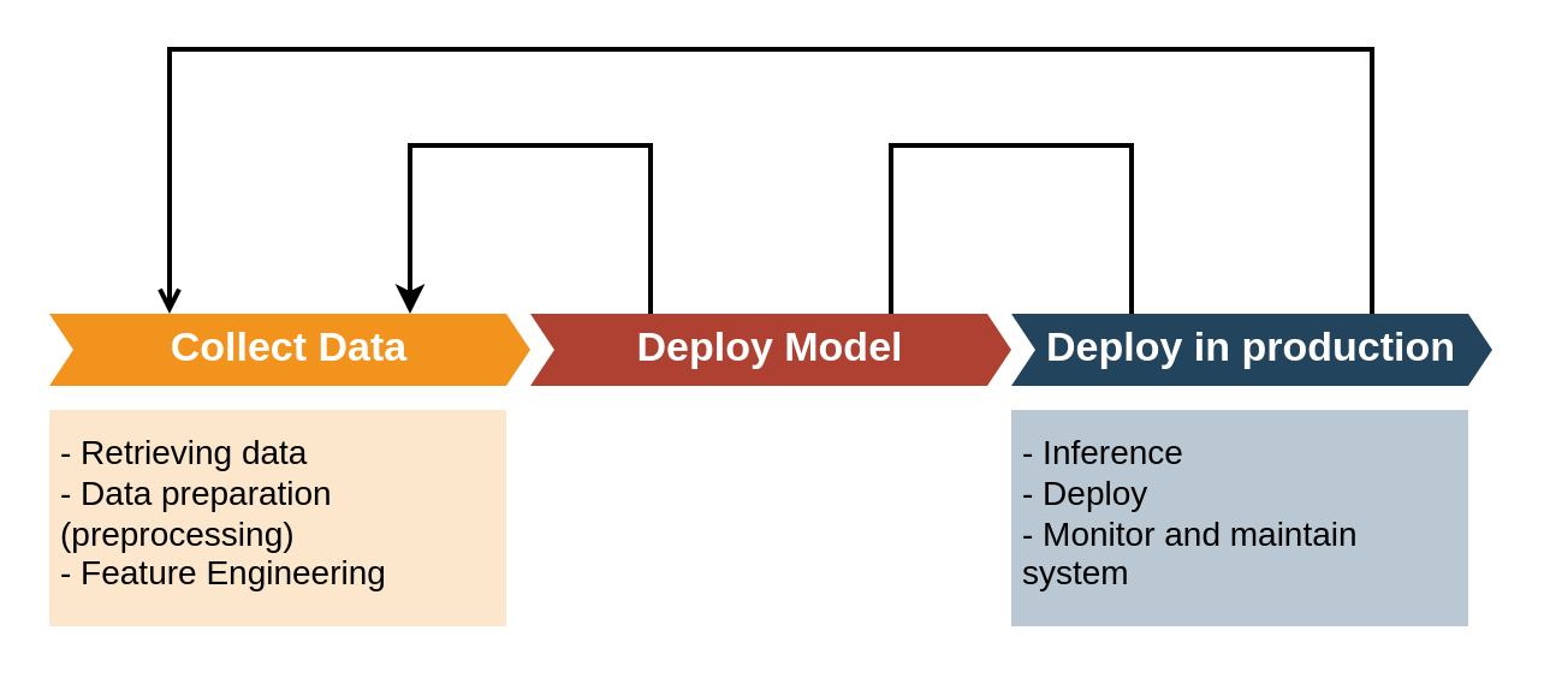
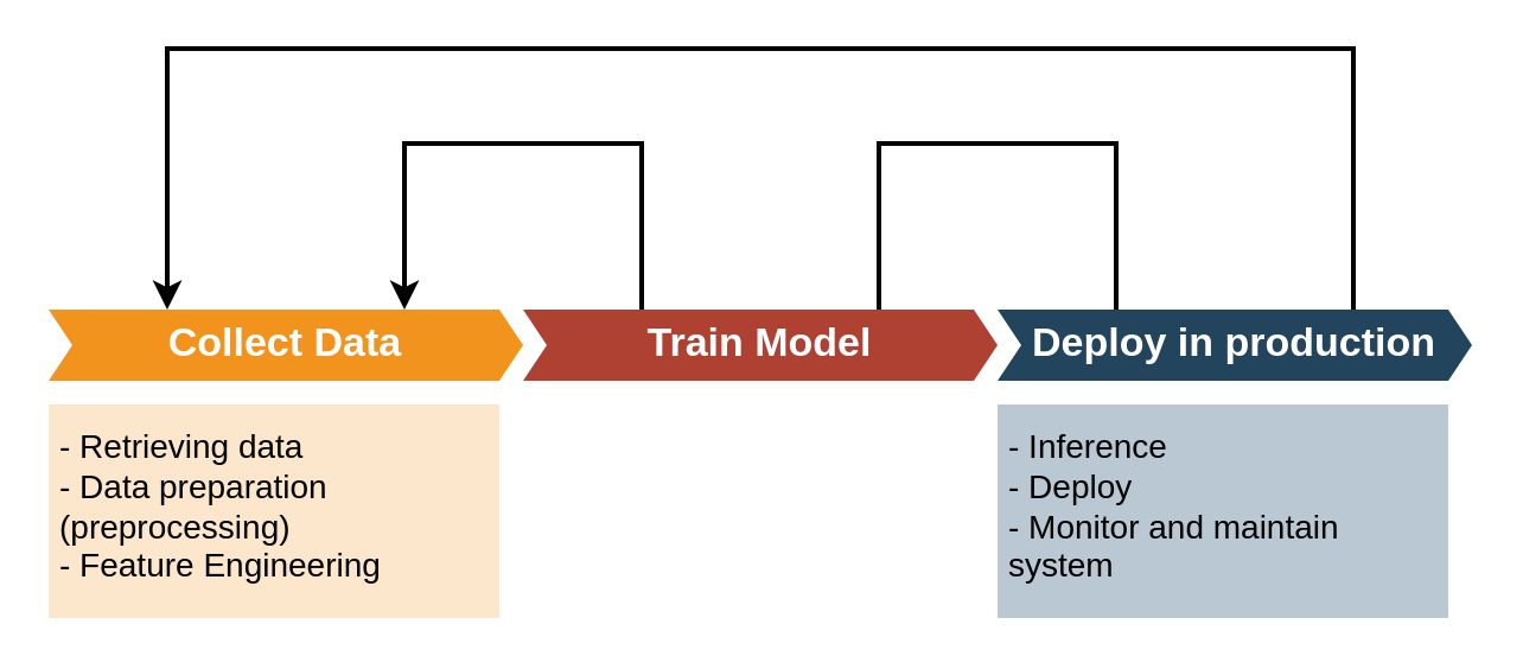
  <mxCell id="0" />
  <mxCell id="1" parent="0" />
  <mxCell id="2" value="Collect Data" style="shape=step;perimeter=stepPerimeter;whiteSpace=wrap;html=1;fixedSize=1;size=10;fillColor=#F2931E;strokeColor=none;fontSize=17;fontColor=#FFFFFF;fontStyle=1;align=center;rounded=0;" vertex="1" parent="1"><mxGeometry x="20" y="130" width="200" height="30" as="geometry" /></mxCell>
- <mxCell id="3" value="Deploy Model" style="shape=step;perimeter=stepPerimeter;whiteSpace=wrap;html=1;fixedSize=1;size=10;fillColor=#AE4132;strokeColor=none;fontSize=17;fontColor=#FFFFFF;fontStyle=1;align=center;rounded=0;" vertex="1" parent="1"><mxGeometry x="220" y="130" width="200" height="30" as="geometry" /></mxCell>
+ <mxCell id="3" value="Train Model" style="shape=step;perimeter=stepPerimeter;whiteSpace=wrap;html=1;fixedSize=1;size=10;fillColor=#AE4132;strokeColor=none;fontSize=17;fontColor=#FFFFFF;fontStyle=1;align=center;rounded=0;" vertex="1" parent="1"><mxGeometry x="220" y="130" width="200" height="30" as="geometry" /></mxCell>
  <mxCell id="4" value="Deploy in production" style="shape=step;perimeter=stepPerimeter;whiteSpace=wrap;html=1;fixedSize=1;size=10;fillColor=#23445D;strokeColor=none;fontSize=17;fontColor=#FFFFFF;fontStyle=1;align=center;rounded=0;" vertex="1" parent="1"><mxGeometry x="420" y="130" width="200" height="30" as="geometry" /></mxCell>
  <mxCell id="5" value="- Retrieving data&lt;br style=&quot;font-size: 14px;&quot;&gt;- Data preparation (preprocessing)&lt;br style=&quot;font-size: 14px;&quot;&gt;- Feature Engineering" style="shape=rect;fillColor=#FCE7CD;strokeColor=none;fontSize=14;html=1;whiteSpace=wrap;align=left;verticalAlign=top;spacing=5;rounded=0;" vertex="1" parent="1"><mxGeometry x="20" y="170" width="190" height="90" as="geometry" /></mxCell>
  <mxCell id="6" value="- Inference&lt;br style=&quot;font-size: 14px;&quot;&gt;- Deploy&lt;br style=&quot;font-size: 14px;&quot;&gt;- Monitor and maintain system" style="shape=rect;fillColor=#BAC8D3;strokeColor=none;fontSize=14;html=1;whiteSpace=wrap;align=left;verticalAlign=top;spacing=5;rounded=0;" vertex="1" parent="1"><mxGeometry x="420" y="170" width="190" height="90" as="geometry" /></mxCell>
  <mxCell id="7" value="" style="endArrow=none;html=1;rounded=0;exitX=0.25;exitY=0;exitDx=0;exitDy=0;entryX=0.75;entryY=0;entryDx=0;entryDy=0;strokeWidth=2;" edge="1" parent="1" source="4" target="3"><mxGeometry width="50" height="50" relative="1" as="geometry"><mxPoint x="550" y="90" as="sourcePoint" /><mxPoint x="600" y="40" as="targetPoint" /><Array as="points"><mxPoint x="470" y="60" /><mxPoint x="370" y="60" /></Array></mxGeometry></mxCell>
- <mxCell id="8" value="" style="endArrow=open;html=1;rounded=0;exitX=0.75;exitY=0;exitDx=0;exitDy=0;entryX=0.25;entryY=0;entryDx=0;entryDy=0;strokeWidth=2;" edge="1" parent="1" source="4" target="2"><mxGeometry width="50" height="50" relative="1" as="geometry"><mxPoint x="510" y="60" as="sourcePoint" /><mxPoint x="360" y="60" as="targetPoint" /><Array as="points"><mxPoint x="570" y="20" /><mxPoint x="70" y="20" /></Array></mxGeometry></mxCell>
+ <mxCell id="8" value="" style="endArrow=classic;html=1;rounded=0;exitX=0.75;exitY=0;exitDx=0;exitDy=0;entryX=0.25;entryY=0;entryDx=0;entryDy=0;strokeWidth=2;" edge="1" parent="1" source="4" target="2"><mxGeometry width="50" height="50" relative="1" as="geometry"><mxPoint x="510" y="60" as="sourcePoint" /><mxPoint x="360" y="60" as="targetPoint" /><Array as="points"><mxPoint x="570" y="20" /><mxPoint x="70" y="20" /></Array></mxGeometry></mxCell>
  <mxCell id="9" value="" style="endArrow=classic;html=1;rounded=0;exitX=0.25;exitY=0;exitDx=0;exitDy=0;entryX=0.75;entryY=0;entryDx=0;entryDy=0;strokeWidth=2;" edge="1" parent="1" source="3"><mxGeometry width="50" height="50" relative="1" as="geometry"><mxPoint x="270" y="130" as="sourcePoint" /><mxPoint x="170" y="130" as="targetPoint" /><Array as="points"><mxPoint x="270" y="60" /><mxPoint x="170" y="60" /></Array></mxGeometry></mxCell>
